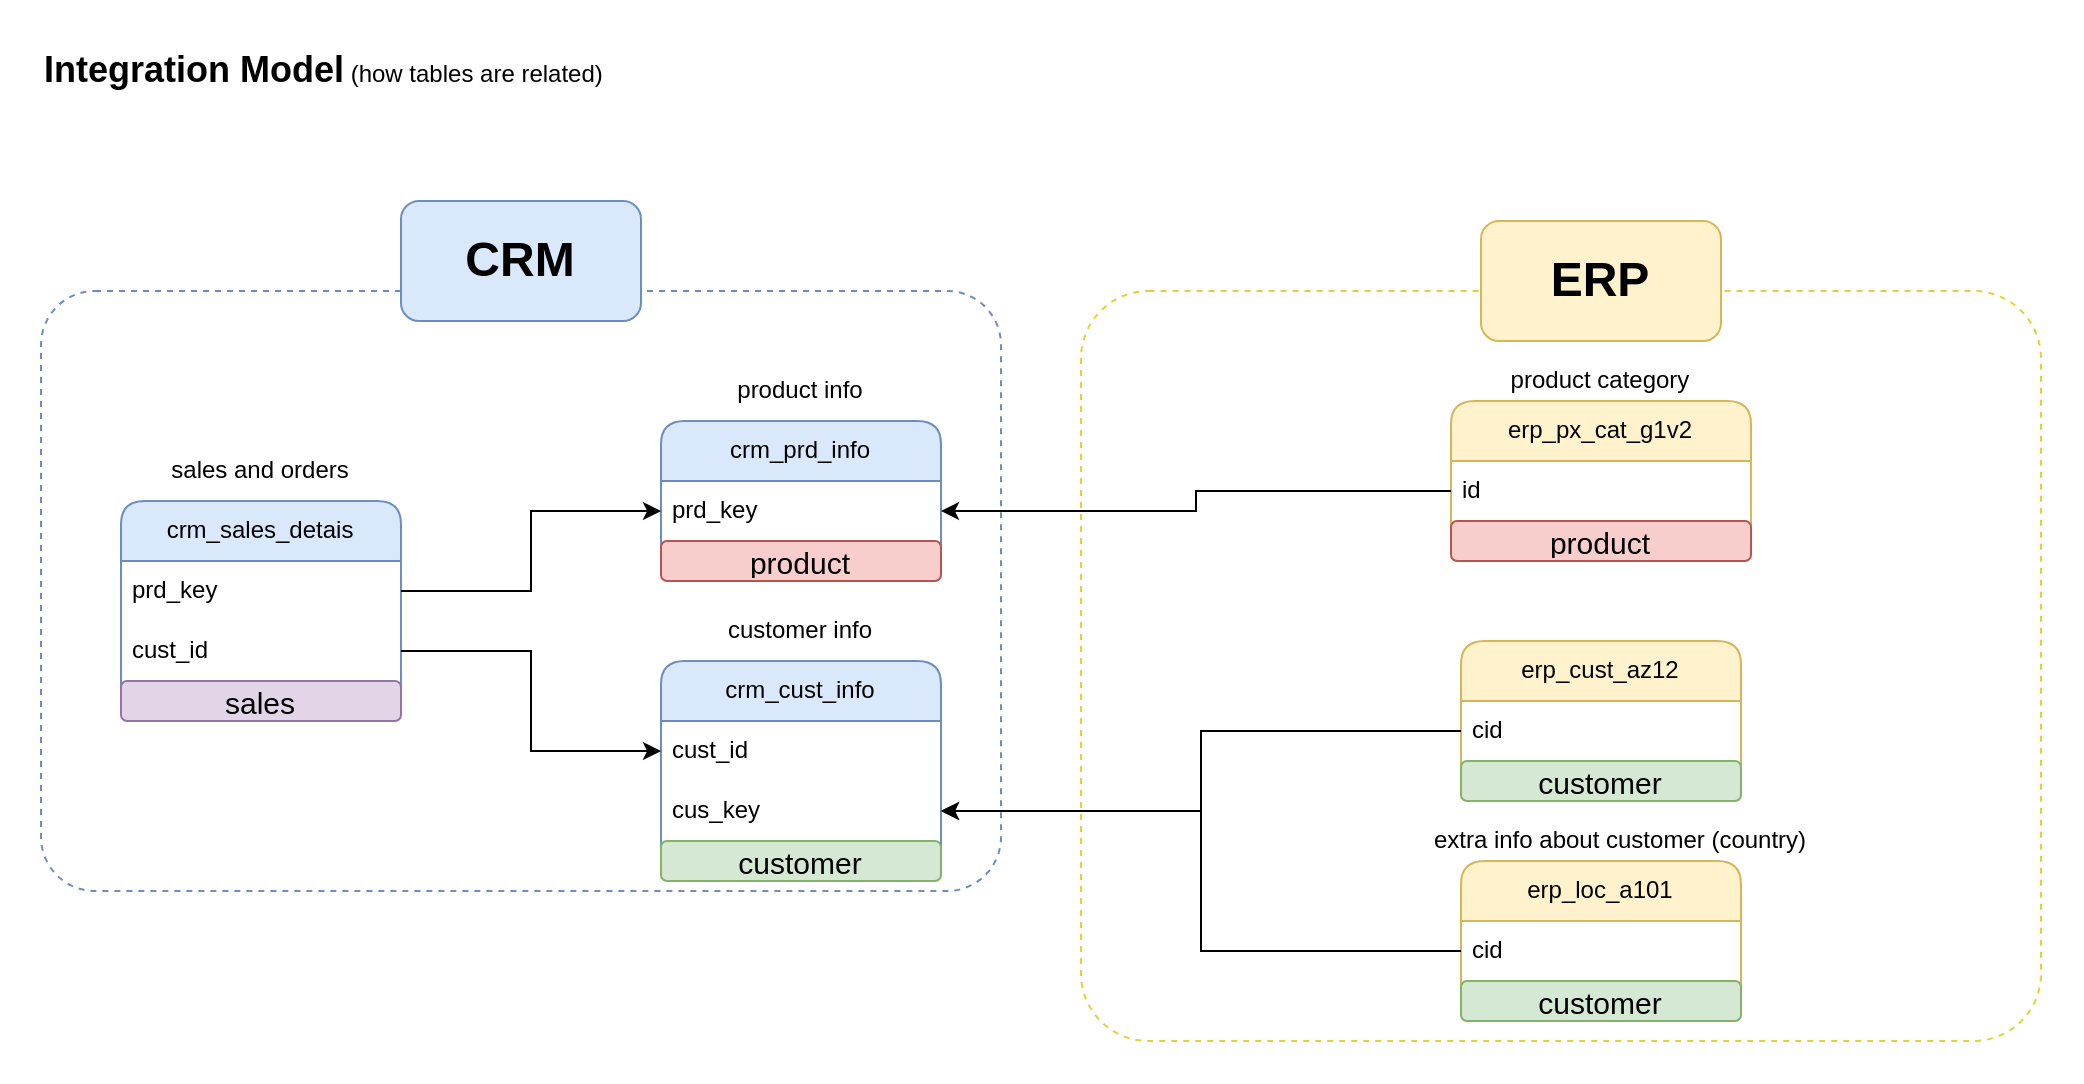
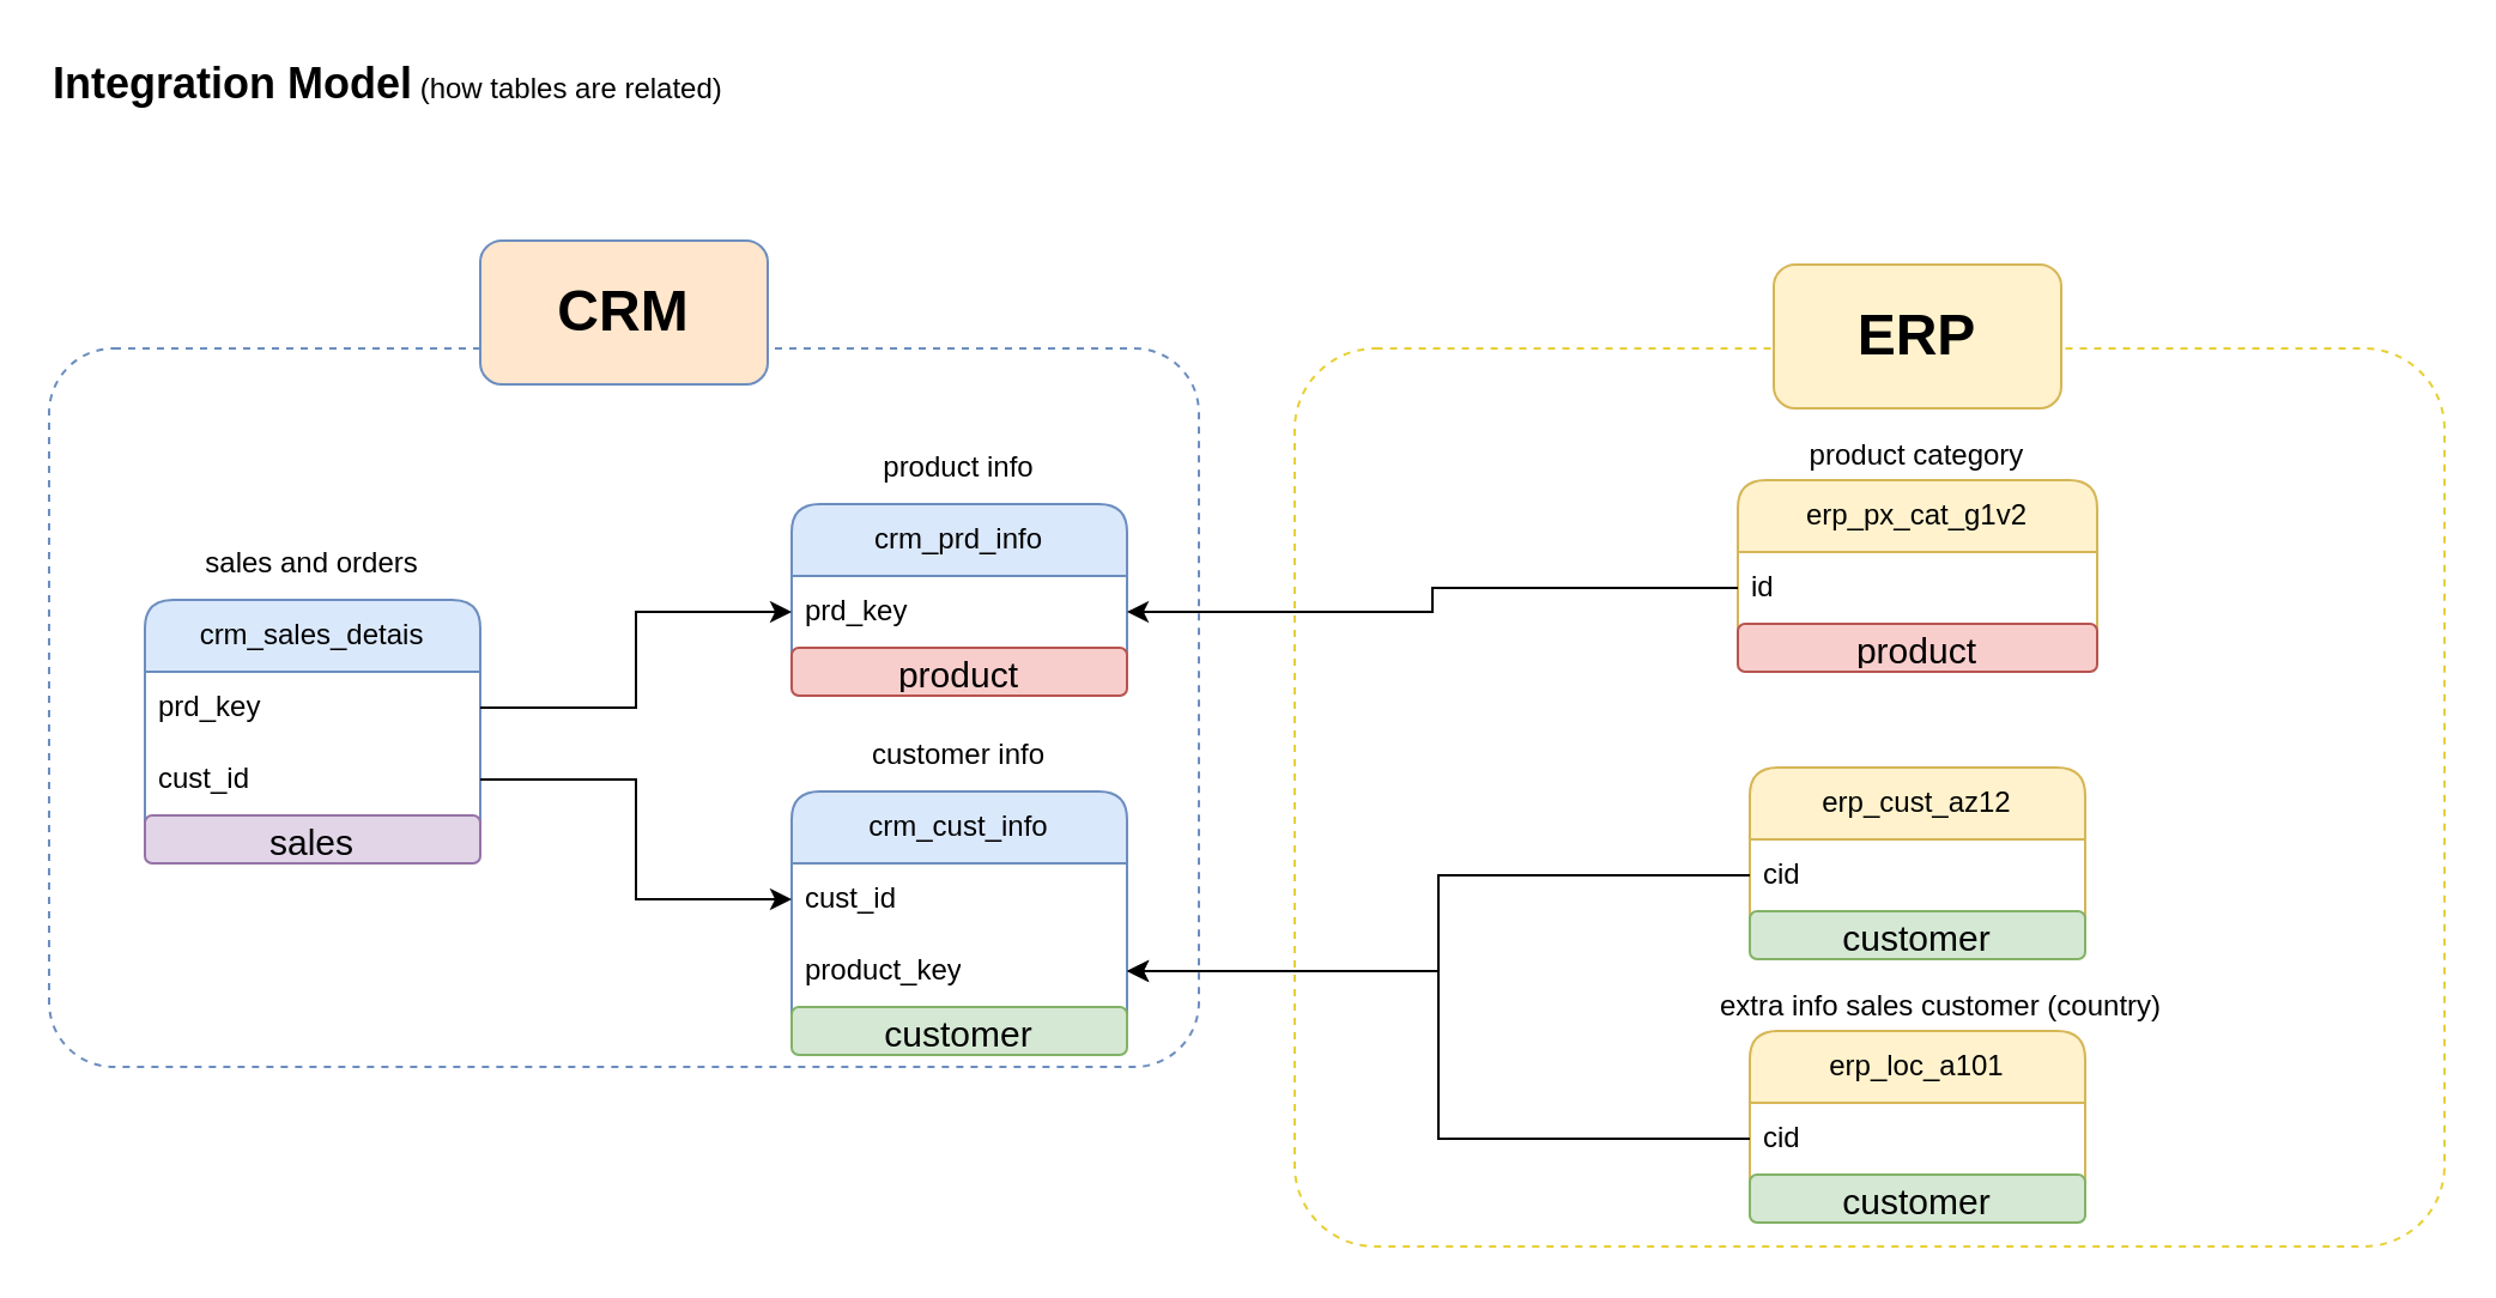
  <mxCell id="0" />
  <mxCell id="1" parent="0" />
  <mxCell id="2" value="" style="rounded=1;whiteSpace=wrap;html=1;fillColor=none;dashed=1;arcSize=9;strokeColor=#6c8ebf;" parent="1" vertex="1"><mxGeometry x="20" y="145" width="480" height="300" as="geometry" /></mxCell>
  <mxCell id="3" value="crm_prd_info" style="swimlane;fontStyle=0;childLayout=stackLayout;horizontal=1;startSize=30;horizontalStack=0;resizeParent=1;resizeParentMax=0;resizeLast=0;collapsible=1;marginBottom=0;whiteSpace=wrap;html=1;fillColor=#dae8fc;strokeColor=#6c8ebf;rounded=1;arcSize=13;" parent="1" vertex="1"><mxGeometry x="330" y="210" width="140" height="80" as="geometry" /></mxCell>
  <mxCell id="4" value="prd_key" style="text;strokeColor=none;fillColor=none;align=left;verticalAlign=middle;spacingLeft=4;spacingRight=4;overflow=hidden;points=[[0,0.5],[1,0.5]];portConstraint=eastwest;rotatable=0;whiteSpace=wrap;html=1;" parent="3" vertex="1"><mxGeometry y="30" width="140" height="30" as="geometry" /></mxCell>
  <mxCell id="5" value="&lt;font style=&quot;font-size: 15px;&quot;&gt;product&lt;/font&gt;" style="text;html=1;strokeColor=#b85450;fillColor=#f8cecc;align=center;verticalAlign=middle;whiteSpace=wrap;overflow=hidden;rounded=1;" vertex="1" parent="3"><mxGeometry y="60" width="140" height="20" as="geometry" /></mxCell>
  <mxCell id="6" value="crm_cust_info" style="swimlane;fontStyle=0;childLayout=stackLayout;horizontal=1;startSize=30;horizontalStack=0;resizeParent=1;resizeParentMax=0;resizeLast=0;collapsible=1;marginBottom=0;whiteSpace=wrap;html=1;fillColor=#dae8fc;strokeColor=#6c8ebf;rounded=1;arcSize=13;" parent="1" vertex="1"><mxGeometry x="330" y="330" width="140" height="110" as="geometry" /></mxCell>
  <mxCell id="7" value="cust_id" style="text;strokeColor=none;fillColor=none;align=left;verticalAlign=middle;spacingLeft=4;spacingRight=4;overflow=hidden;points=[[0,0.5],[1,0.5]];portConstraint=eastwest;rotatable=0;whiteSpace=wrap;html=1;" parent="6" vertex="1"><mxGeometry y="30" width="140" height="30" as="geometry" /></mxCell>
- <mxCell id="8" value="cus_key" style="text;strokeColor=none;fillColor=none;align=left;verticalAlign=middle;spacingLeft=4;spacingRight=4;overflow=hidden;points=[[0,0.5],[1,0.5]];portConstraint=eastwest;rotatable=0;whiteSpace=wrap;html=1;" parent="6" vertex="1"><mxGeometry y="60" width="140" height="30" as="geometry" /></mxCell>
+ <mxCell id="8" value="product_key" style="text;strokeColor=none;fillColor=none;align=left;verticalAlign=middle;spacingLeft=4;spacingRight=4;overflow=hidden;points=[[0,0.5],[1,0.5]];portConstraint=eastwest;rotatable=0;whiteSpace=wrap;html=1;" parent="6" vertex="1"><mxGeometry y="60" width="140" height="30" as="geometry" /></mxCell>
  <mxCell id="9" value="&lt;font style=&quot;font-size: 15px;&quot;&gt;customer&lt;/font&gt;" style="text;html=1;strokeColor=#82b366;fillColor=#d5e8d4;align=center;verticalAlign=middle;whiteSpace=wrap;overflow=hidden;rounded=1;" vertex="1" parent="6"><mxGeometry y="90" width="140" height="20" as="geometry" /></mxCell>
  <mxCell id="10" value="crm_sales_detais" style="swimlane;fontStyle=0;childLayout=stackLayout;horizontal=1;startSize=30;horizontalStack=0;resizeParent=1;resizeParentMax=0;resizeLast=0;collapsible=1;marginBottom=0;whiteSpace=wrap;html=1;fillColor=#dae8fc;strokeColor=#6c8ebf;rounded=1;arcSize=13;" parent="1" vertex="1"><mxGeometry x="60" y="250" width="140" height="110" as="geometry" /></mxCell>
  <mxCell id="11" value="prd_key" style="text;strokeColor=none;fillColor=none;align=left;verticalAlign=middle;spacingLeft=4;spacingRight=4;overflow=hidden;points=[[0,0.5],[1,0.5]];portConstraint=eastwest;rotatable=0;whiteSpace=wrap;html=1;" parent="10" vertex="1"><mxGeometry y="30" width="140" height="30" as="geometry" /></mxCell>
  <mxCell id="12" value="cust_id" style="text;strokeColor=none;fillColor=none;align=left;verticalAlign=middle;spacingLeft=4;spacingRight=4;overflow=hidden;points=[[0,0.5],[1,0.5]];portConstraint=eastwest;rotatable=0;whiteSpace=wrap;html=1;" parent="10" vertex="1"><mxGeometry y="60" width="140" height="30" as="geometry" /></mxCell>
  <mxCell id="13" value="&lt;font style=&quot;font-size: 15px;&quot;&gt;sales&lt;/font&gt;" style="text;html=1;strokeColor=#9673a6;fillColor=#e1d5e7;align=center;verticalAlign=middle;whiteSpace=wrap;overflow=hidden;rounded=1;" vertex="1" parent="10"><mxGeometry y="90" width="140" height="20" as="geometry" /></mxCell>
  <mxCell id="14" style="edgeStyle=orthogonalEdgeStyle;rounded=0;orthogonalLoop=1;jettySize=auto;html=1;entryX=0;entryY=0.5;entryDx=0;entryDy=0;" parent="1" source="12" target="7" edge="1"><mxGeometry relative="1" as="geometry" /></mxCell>
  <mxCell id="15" style="edgeStyle=orthogonalEdgeStyle;rounded=0;orthogonalLoop=1;jettySize=auto;html=1;entryX=0;entryY=0.5;entryDx=0;entryDy=0;" parent="1" source="11" target="4" edge="1"><mxGeometry relative="1" as="geometry" /></mxCell>
  <mxCell id="16" value="" style="rounded=1;whiteSpace=wrap;html=1;fillColor=none;dashed=1;arcSize=9;strokeColor=light-dark(#e7d036, #5c79a3);" parent="1" vertex="1"><mxGeometry x="540" y="145" width="480" height="375" as="geometry" /></mxCell>
- <mxCell id="17" value="&lt;font style=&quot;font-size: 24px;&quot;&gt;&lt;b&gt;CRM&lt;/b&gt;&lt;/font&gt;" style="rounded=1;whiteSpace=wrap;html=1;fillColor=#dae8fc;strokeColor=#6c8ebf;" parent="1" vertex="1"><mxGeometry x="200" y="100" width="120" height="60" as="geometry" /></mxCell>
+ <mxCell id="17" value="&lt;font style=&quot;font-size: 24px;&quot;&gt;&lt;b&gt;CRM&lt;/b&gt;&lt;/font&gt;" style="rounded=1;whiteSpace=wrap;html=1;fillColor=#ffe6cc;strokeColor=#6c8ebf;" parent="1" vertex="1"><mxGeometry x="200" y="100" width="120" height="60" as="geometry" /></mxCell>
  <mxCell id="18" value="erp_cust_az12" style="swimlane;fontStyle=0;childLayout=stackLayout;horizontal=1;startSize=30;horizontalStack=0;resizeParent=1;resizeParentMax=0;resizeLast=0;collapsible=1;marginBottom=0;whiteSpace=wrap;html=1;fillColor=#fff2cc;strokeColor=#d6b656;rounded=1;arcSize=13;" parent="1" vertex="1"><mxGeometry x="730" y="320" width="140" height="80" as="geometry" /></mxCell>
  <mxCell id="19" value="cid" style="text;strokeColor=none;fillColor=none;align=left;verticalAlign=middle;spacingLeft=4;spacingRight=4;overflow=hidden;points=[[0,0.5],[1,0.5]];portConstraint=eastwest;rotatable=0;whiteSpace=wrap;html=1;" parent="18" vertex="1"><mxGeometry y="30" width="140" height="30" as="geometry" /></mxCell>
  <mxCell id="20" value="&lt;font style=&quot;font-size: 15px;&quot;&gt;customer&lt;/font&gt;" style="text;html=1;strokeColor=#82b366;fillColor=#d5e8d4;align=center;verticalAlign=middle;whiteSpace=wrap;overflow=hidden;rounded=1;" vertex="1" parent="18"><mxGeometry y="60" width="140" height="20" as="geometry" /></mxCell>
  <mxCell id="21" value="erp_px_cat_g1v2" style="swimlane;fontStyle=0;childLayout=stackLayout;horizontal=1;startSize=30;horizontalStack=0;resizeParent=1;resizeParentMax=0;resizeLast=0;collapsible=1;marginBottom=0;whiteSpace=wrap;html=1;fillColor=#fff2cc;strokeColor=#d6b656;rounded=1;arcSize=13;" parent="1" vertex="1"><mxGeometry x="725" y="200" width="150" height="80" as="geometry" /></mxCell>
  <mxCell id="22" value="id" style="text;strokeColor=none;fillColor=none;align=left;verticalAlign=middle;spacingLeft=4;spacingRight=4;overflow=hidden;points=[[0,0.5],[1,0.5]];portConstraint=eastwest;rotatable=0;whiteSpace=wrap;html=1;" parent="21" vertex="1"><mxGeometry y="30" width="150" height="30" as="geometry" /></mxCell>
  <mxCell id="23" value="&lt;font style=&quot;font-size: 15px;&quot;&gt;product&lt;/font&gt;" style="text;html=1;strokeColor=#b85450;fillColor=#f8cecc;align=center;verticalAlign=middle;whiteSpace=wrap;overflow=hidden;rounded=1;" vertex="1" parent="21"><mxGeometry y="60" width="150" height="20" as="geometry" /></mxCell>
  <mxCell id="24" value="erp_loc_a101" style="swimlane;fontStyle=0;childLayout=stackLayout;horizontal=1;startSize=30;horizontalStack=0;resizeParent=1;resizeParentMax=0;resizeLast=0;collapsible=1;marginBottom=0;whiteSpace=wrap;html=1;fillColor=#fff2cc;strokeColor=#d6b656;rounded=1;arcSize=13;" parent="1" vertex="1"><mxGeometry x="730" y="430" width="140" height="80" as="geometry" /></mxCell>
  <mxCell id="25" value="cid" style="text;strokeColor=none;fillColor=none;align=left;verticalAlign=middle;spacingLeft=4;spacingRight=4;overflow=hidden;points=[[0,0.5],[1,0.5]];portConstraint=eastwest;rotatable=0;whiteSpace=wrap;html=1;" parent="24" vertex="1"><mxGeometry y="30" width="140" height="30" as="geometry" /></mxCell>
  <mxCell id="26" value="&lt;font style=&quot;font-size: 15px;&quot;&gt;customer&lt;/font&gt;" style="text;html=1;strokeColor=#82b366;fillColor=#d5e8d4;align=center;verticalAlign=middle;whiteSpace=wrap;overflow=hidden;rounded=1;" vertex="1" parent="24"><mxGeometry y="60" width="140" height="20" as="geometry" /></mxCell>
  <mxCell id="27" value="&lt;font style=&quot;font-size: 24px;&quot;&gt;&lt;b&gt;ERP&lt;/b&gt;&lt;/font&gt;" style="rounded=1;whiteSpace=wrap;html=1;fillColor=#fff2cc;strokeColor=#d6b656;" parent="1" vertex="1"><mxGeometry x="740" y="110" width="120" height="60" as="geometry" /></mxCell>
  <mxCell id="28" style="edgeStyle=orthogonalEdgeStyle;rounded=0;orthogonalLoop=1;jettySize=auto;html=1;entryX=1;entryY=0.5;entryDx=0;entryDy=0;" parent="1" source="19" target="8" edge="1"><mxGeometry relative="1" as="geometry" /></mxCell>
  <mxCell id="29" style="edgeStyle=orthogonalEdgeStyle;rounded=0;orthogonalLoop=1;jettySize=auto;html=1;" parent="1" source="25" target="8" edge="1"><mxGeometry relative="1" as="geometry" /></mxCell>
  <mxCell id="30" style="edgeStyle=orthogonalEdgeStyle;rounded=0;orthogonalLoop=1;jettySize=auto;html=1;entryX=1;entryY=0.5;entryDx=0;entryDy=0;" parent="1" source="22" target="4" edge="1"><mxGeometry relative="1" as="geometry" /></mxCell>
  <mxCell id="31" value="customer info" style="text;html=1;align=center;verticalAlign=middle;whiteSpace=wrap;rounded=0;" parent="1" vertex="1"><mxGeometry x="345" y="300" width="110" height="30" as="geometry" /></mxCell>
  <mxCell id="32" value="product info" style="text;html=1;align=center;verticalAlign=middle;whiteSpace=wrap;rounded=0;" parent="1" vertex="1"><mxGeometry x="345" y="180" width="110" height="30" as="geometry" /></mxCell>
  <mxCell id="33" value="sales and orders" style="text;html=1;align=center;verticalAlign=middle;whiteSpace=wrap;rounded=0;" parent="1" vertex="1"><mxGeometry x="75" y="220" width="110" height="30" as="geometry" /></mxCell>
  <mxCell id="34" value="&lt;b&gt;&lt;font style=&quot;font-size: 18px;&quot;&gt;Integration Model&lt;/font&gt;&lt;/b&gt; (how tables are related)" style="text;html=1;align=left;verticalAlign=middle;whiteSpace=wrap;rounded=0;" vertex="1" parent="1"><mxGeometry x="20" y="20" width="390" height="30" as="geometry" /></mxCell>
  <mxCell id="35" value="product category" style="text;html=1;align=center;verticalAlign=middle;whiteSpace=wrap;rounded=0;" vertex="1" parent="1"><mxGeometry x="745" y="180" width="110" height="20" as="geometry" /></mxCell>
- <mxCell id="36" value="extra info about customer (country)" style="text;html=1;align=center;verticalAlign=middle;whiteSpace=wrap;rounded=0;" vertex="1" parent="1"><mxGeometry x="705" y="410" width="210" height="20" as="geometry" /></mxCell>
+ <mxCell id="36" value="extra info sales customer (country)" style="text;html=1;align=center;verticalAlign=middle;whiteSpace=wrap;rounded=0;" vertex="1" parent="1"><mxGeometry x="705" y="410" width="210" height="20" as="geometry" /></mxCell>
